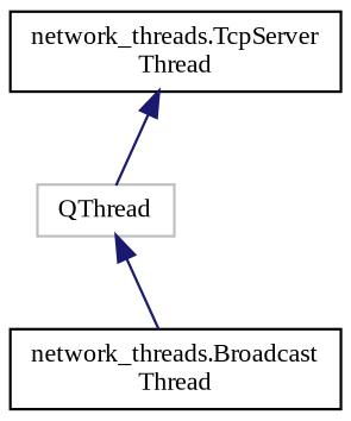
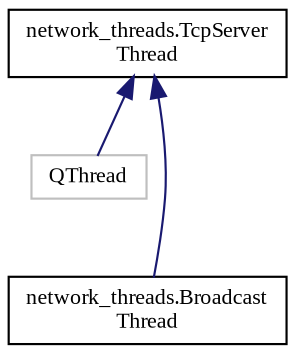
  digraph {
    fontname="Liberation Serif"
    rankdir=TB
    node [color=black fillcolor=white fontname="Liberation Serif" fontsize=10 shape=record style=filled]
    edge [color=midnightblue dir=back fontname="Liberation Serif" fontsize=10 labelfontname=Helvetica labelfontsize=10 style=solid]
    n1 [color=grey75 height=0.2 label=QThread width=0.4]
    n2 [height=0.2 label="network_threads.Broadcast\lThread" width=0.4]
    n3 [height=0.2 label="network_threads.TcpServer\lThread" width=0.4]
-   n1 -> n2
+   n3 -> n2
    n3 -> n1
  }
